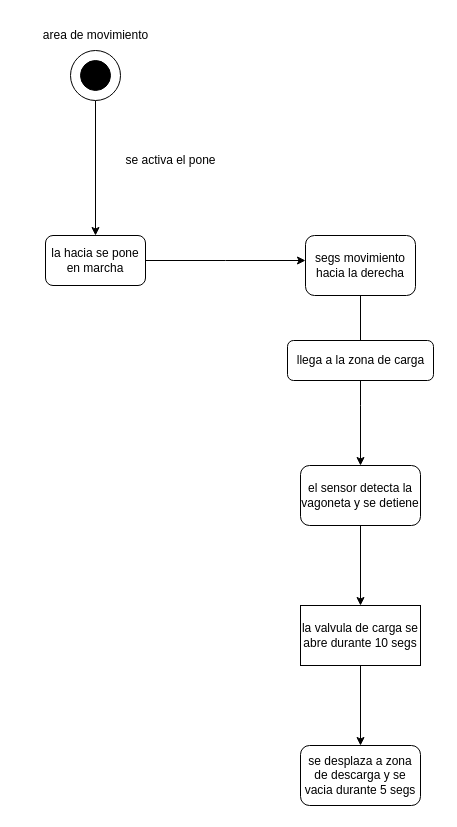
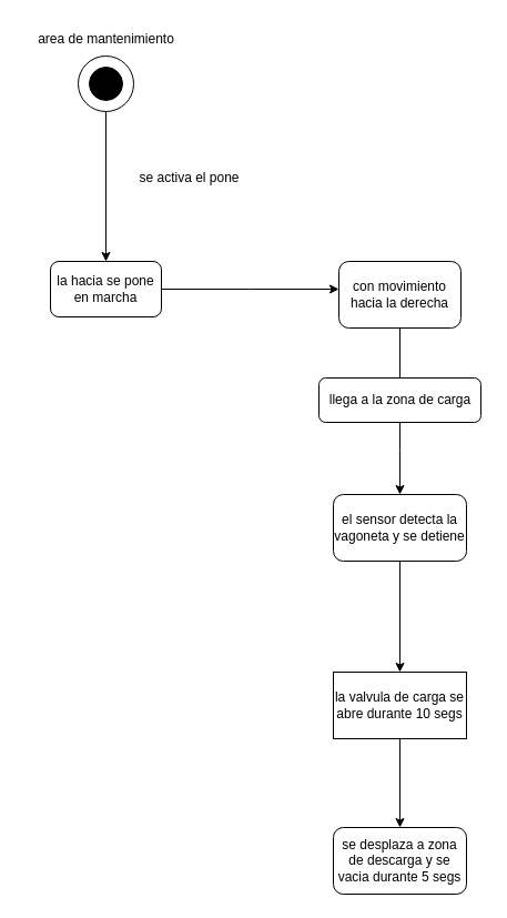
  <mxCell id="0" />
  <mxCell id="1" parent="0" />
  <mxCell id="2" style="edgeStyle=orthogonalEdgeStyle;rounded=0;orthogonalLoop=1;jettySize=auto;html=1;exitX=0.5;exitY=1;exitDx=0;exitDy=0;entryX=0.5;entryY=0;entryDx=0;entryDy=0;" edge="1" parent="1" source="3" target="8"><mxGeometry relative="1" as="geometry"><mxPoint x="95" y="195" as="targetPoint" /></mxGeometry></mxCell>
  <mxCell id="3" value="" style="ellipse;whiteSpace=wrap;html=1;" vertex="1" parent="1"><mxGeometry x="70" y="50" width="50" height="50" as="geometry" /></mxCell>
  <mxCell id="4" value="" style="ellipse;whiteSpace=wrap;html=1;aspect=fixed;fillColor=#000000;" vertex="1" parent="1"><mxGeometry x="80" y="60" width="30" height="30" as="geometry" /></mxCell>
- <mxCell id="5" value="area de movimiento" style="text;html=1;align=center;verticalAlign=middle;resizable=0;points=[];autosize=1;strokeColor=none;fillColor=none;" vertex="1" parent="1"><mxGeometry x="20" y="20" width="150" height="30" as="geometry" /></mxCell>
+ <mxCell id="5" value="area de mantenimiento" style="text;html=1;align=center;verticalAlign=middle;resizable=0;points=[];autosize=1;strokeColor=none;fillColor=none;" vertex="1" parent="1"><mxGeometry x="20" y="20" width="150" height="30" as="geometry" /></mxCell>
  <mxCell id="6" value="se activa el pone" style="text;html=1;align=center;verticalAlign=middle;resizable=0;points=[];autosize=1;strokeColor=none;fillColor=none;" vertex="1" parent="1"><mxGeometry x="105" y="145" width="130" height="30" as="geometry" /></mxCell>
  <mxCell id="7" style="edgeStyle=orthogonalEdgeStyle;rounded=0;orthogonalLoop=1;jettySize=auto;html=1;exitX=1;exitY=0.5;exitDx=0;exitDy=0;" edge="1" parent="1" source="8"><mxGeometry relative="1" as="geometry"><mxPoint x="305" y="260" as="targetPoint" /></mxGeometry></mxCell>
  <mxCell id="8" value="la hacia se pone en marcha" style="rounded=1;whiteSpace=wrap;html=1;" vertex="1" parent="1"><mxGeometry x="45" y="235" width="100" height="50" as="geometry" /></mxCell>
  <mxCell id="9" style="edgeStyle=orthogonalEdgeStyle;rounded=0;orthogonalLoop=1;jettySize=auto;html=1;exitX=0.5;exitY=1;exitDx=0;exitDy=0;" edge="1" parent="1" source="10" target="12"><mxGeometry relative="1" as="geometry"><mxPoint x="360" y="365" as="targetPoint" /><Array as="points"><mxPoint x="360" y="405" /><mxPoint x="360" y="405" /></Array></mxGeometry></mxCell>
- <mxCell id="10" value="segs movimiento hacia la derecha" style="rounded=1;whiteSpace=wrap;html=1;" vertex="1" parent="1"><mxGeometry x="305" y="235" width="110" height="60" as="geometry" /></mxCell>
+ <mxCell id="10" value="con movimiento hacia la derecha" style="rounded=1;whiteSpace=wrap;html=1;" vertex="1" parent="1"><mxGeometry x="305" y="235" width="110" height="60" as="geometry" /></mxCell>
  <mxCell id="11" style="edgeStyle=orthogonalEdgeStyle;rounded=0;orthogonalLoop=1;jettySize=auto;html=1;exitX=0.5;exitY=1;exitDx=0;exitDy=0;" edge="1" parent="1" source="12" target="14"><mxGeometry relative="1" as="geometry"><mxPoint x="360" y="575" as="targetPoint" /></mxGeometry></mxCell>
- <mxCell id="12" value="el sensor detecta la vagoneta y se detiene" style="rounded=1;whiteSpace=wrap;html=1;" vertex="1" parent="1"><mxGeometry x="300" y="465" width="120" height="60" as="geometry" /></mxCell>
+ <mxCell id="12" value="el sensor detecta la vagoneta y se detiene" style="rounded=1;whiteSpace=wrap;html=1;" vertex="1" parent="1"><mxGeometry x="300" y="445" width="120" height="60" as="geometry" /></mxCell>
  <mxCell id="13" style="edgeStyle=orthogonalEdgeStyle;rounded=0;orthogonalLoop=1;jettySize=auto;html=1;exitX=0.5;exitY=1;exitDx=0;exitDy=0;" edge="1" parent="1" source="14" target="15"><mxGeometry relative="1" as="geometry"><mxPoint x="360" y="705" as="targetPoint" /></mxGeometry></mxCell>
  <mxCell id="14" value="la valvula de carga se abre durante 10 segs" style="whiteSpace=wrap;html=1;rounded=0;" vertex="1" parent="1"><mxGeometry x="300" y="605" width="120" height="60" as="geometry" /></mxCell>
  <mxCell id="15" value="se desplaza a zona de descarga y se vacia durante 5 segs" style="rounded=1;whiteSpace=wrap;html=1;" vertex="1" parent="1"><mxGeometry x="300" y="745" width="120" height="60" as="geometry" /></mxCell>
  <mxCell id="16" value="" style="rounded=1;whiteSpace=wrap;html=1;" vertex="1" parent="1"><mxGeometry x="287" y="340" width="146" height="40" as="geometry" /></mxCell>
  <mxCell id="17" value="llega a la zona de carga" style="text;html=1;align=center;verticalAlign=middle;resizable=0;points=[];autosize=1;strokeColor=none;fillColor=none;" vertex="1" parent="1"><mxGeometry x="285" y="345" width="150" height="30" as="geometry" /></mxCell>
